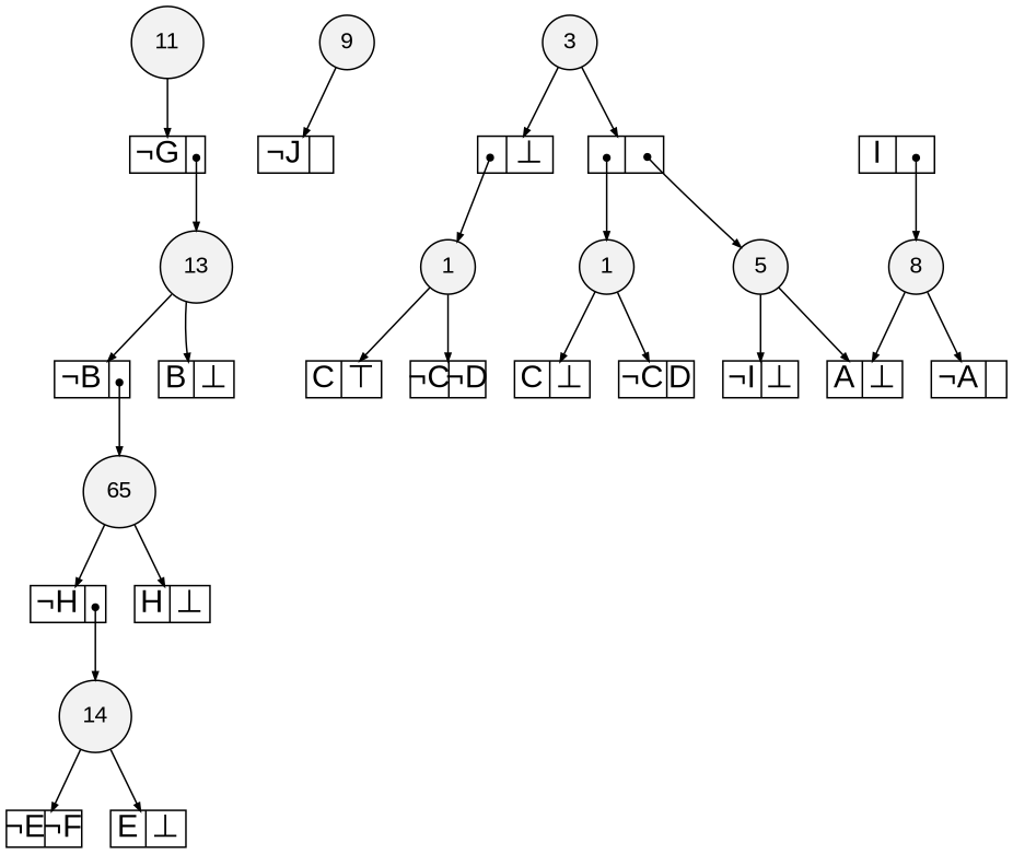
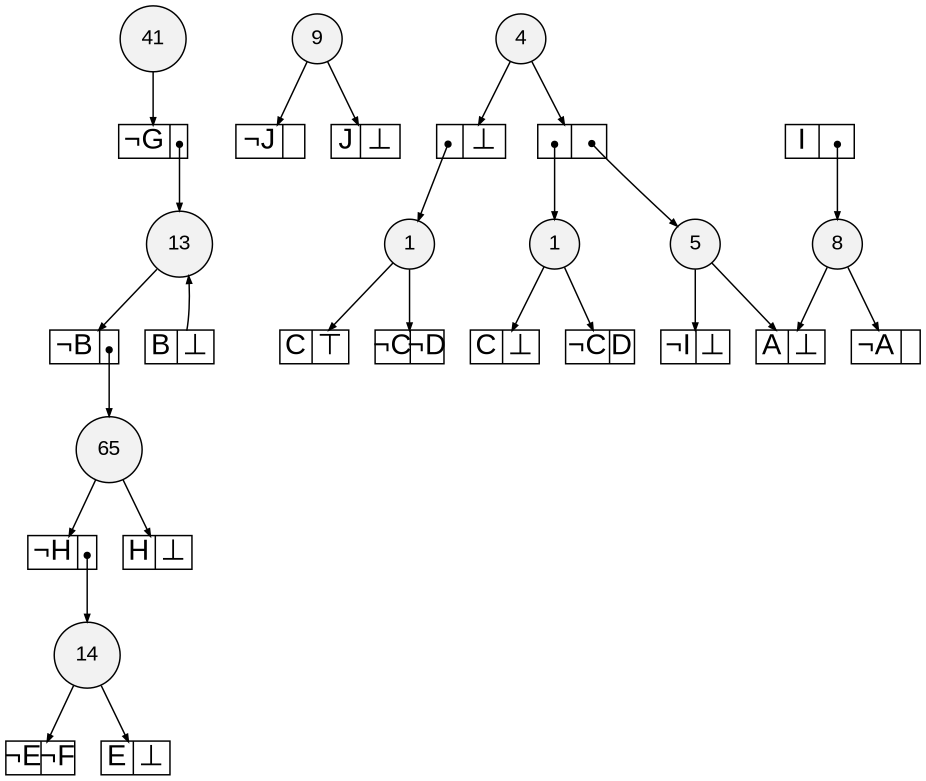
  digraph {
    fontname="Liberation Sans"
    node [fillcolor=white fontname="Liberation Sans" shape=record style=filled fixedsize=true fontsize=20]
    edge [arrowsize=.50 fontname="Liberation Sans"]
    n1 [fillcolor=gray95 height=.25 label=14 shape=circle width=.25 fixedsize="" fontsize=""]
    n2 [fillcolor=gray95 height=.25 label=65 shape=circle width=.25 fixedsize="" fontsize=""]
    n3 [fillcolor=gray95 height=.25 label=13 shape=circle width=.25 fixedsize="" fontsize=""]
-   n4 [fillcolor=gray95 height=.25 label=11 shape=circle width=.25 fixedsize="" fontsize=""]
+   n4 [fillcolor=gray95 height=.25 label=41 shape=circle width=.25 fixedsize="" fontsize=""]
    n5 [fillcolor=gray95 height=.25 label=9 shape=circle width=.25 fixedsize="" fontsize=""]
    n6 [fillcolor=gray95 height=.25 label=8 shape=circle width=.25 fixedsize="" fontsize=""]
    n7 [fillcolor=gray95 height=.25 label=5 shape=circle width=.25 fixedsize="" fontsize=""]
-   n8 [fillcolor=gray95 height=.25 label=3 shape=circle width=.25 fixedsize="" fontsize=""]
+   n8 [fillcolor=gray95 height=.25 label=4 shape=circle width=.25 fixedsize="" fontsize=""]
    n9 [fillcolor=gray95 height=.25 label=1 shape=circle width=.25 fixedsize="" fontsize=""]
    n10 [fillcolor=gray95 height=.25 label=1 shape=circle width=.25 fixedsize="" fontsize=""]
    n11 [height=.30 label="<L>&not;E|<R>&not;F" width=.65]
    n12 [height=.30 label="<L>E|<R>&#8869;" width=.65]
    n13 [height=.30 label="<L>&not;H|<R>" width=.65]
    n14 [height=.30 label="<L>H|<R>&#8869;" width=.65]
    n15 [height=.30 label="<L>&not;B|<R>" width=.65]
    n16 [height=.30 label="<L>B|<R>&#8869;" width=.65]
    n17 [height=.30 label="<L>&not;G|<R>" width=.65]
    n18 [height=.30 label="<L>&not;J|<R>" width=.65]
+   n19 [height=.30 label="<L>J|<R>&#8869;" width=.65]
    n20 [height=.30 label="<L>&not;A|<R>" width=.65]
    n21 [height=.30 label="<L>A|<R>&#8869;" width=.65]
    n22 [height=.30 label="<L>&not;I|<R>&#8869;" width=.65]
    n23 [height=.30 label="<L>|<R>" width=.65]
    n24 [height=.30 label="<L>|<R>&#8869;" width=.65]
    n25 [height=.30 label="<L>&not;C|<R>D" width=.65]
    n26 [height=.30 label="<L>C|<R>&#8869;" width=.65]
    n27 [height=.30 label="<L>&not;C|<R>&not;D" width=.65]
    n28 [height=.30 label="<L>C|<R>&#8868;" width=.65]
    n29 [height=.30 label="<L>I|<R>" width=.65]
    subgraph sub_1 {
      rank=same
      n1
    }
    subgraph sub_2 {
      rank=same
      n2
    }
    subgraph sub_3 {
      rank=same
      n3
    }
    subgraph sub_4 {
      rank=same
      n4
    }
    subgraph sub_5 {
      rank=same
      n5
    }
    subgraph sub_6 {
      rank=same
      n6
    }
    subgraph sub_7 {
      rank=same
      n7
    }
    subgraph sub_8 {
      rank=same
      n8
    }
    subgraph sub_9 {
      rank=same
      n9
      n10
    }
    n1 -> n11
    n1 -> n12
    n2 -> n13
    n2 -> n14
    n3 -> n15
-   n3 -> n16
+   n16 -> n3
    n4 -> n17
    n5 -> n18
+   n5 -> n19
    n6 -> n20
    n6 -> n21
    n7 -> n21
    n7 -> n22
    n8 -> n23
    n8 -> n24
    n9 -> n25
    n9 -> n26
    n10 -> n27
    n10 -> n28
    n13 -> n1 [arrowtail=dot dir=both tailclip=false tailport="R:c"]
    n15 -> n2 [arrowtail=dot dir=both tailclip=false tailport="R:c"]
    n17 -> n3 [arrowtail=dot dir=both tailclip=false tailport="R:c"]
    n23 -> n7 [arrowtail=dot dir=both tailclip=false tailport="R:c"]
    n23 -> n9 [arrowtail=dot dir=both tailclip=false tailport="L:c"]
    n24 -> n10 [arrowtail=dot dir=both tailclip=false tailport="L:c"]
    n29 -> n6 [arrowtail=dot dir=both tailclip=false tailport="R:c"]
  }
